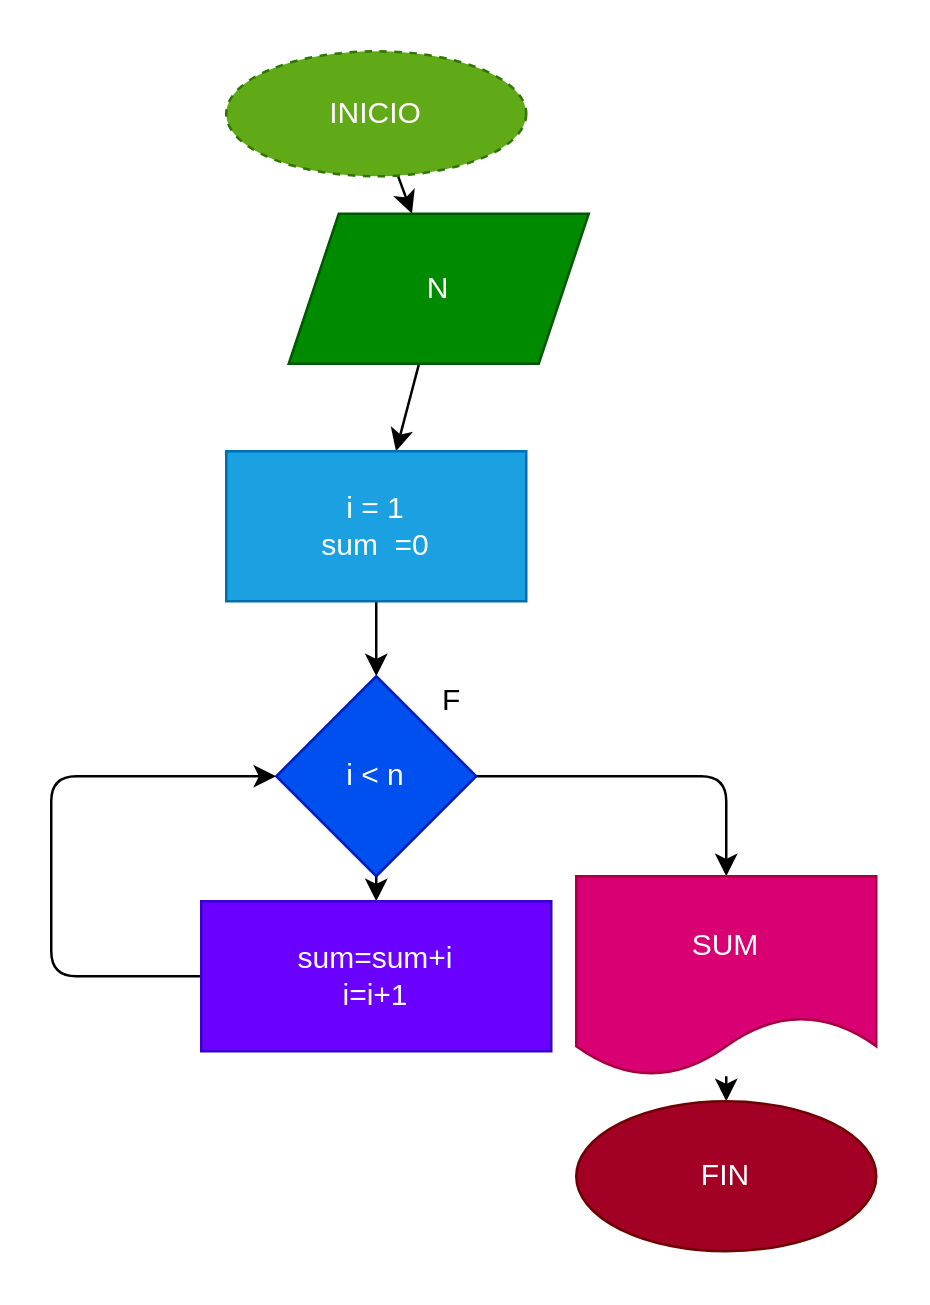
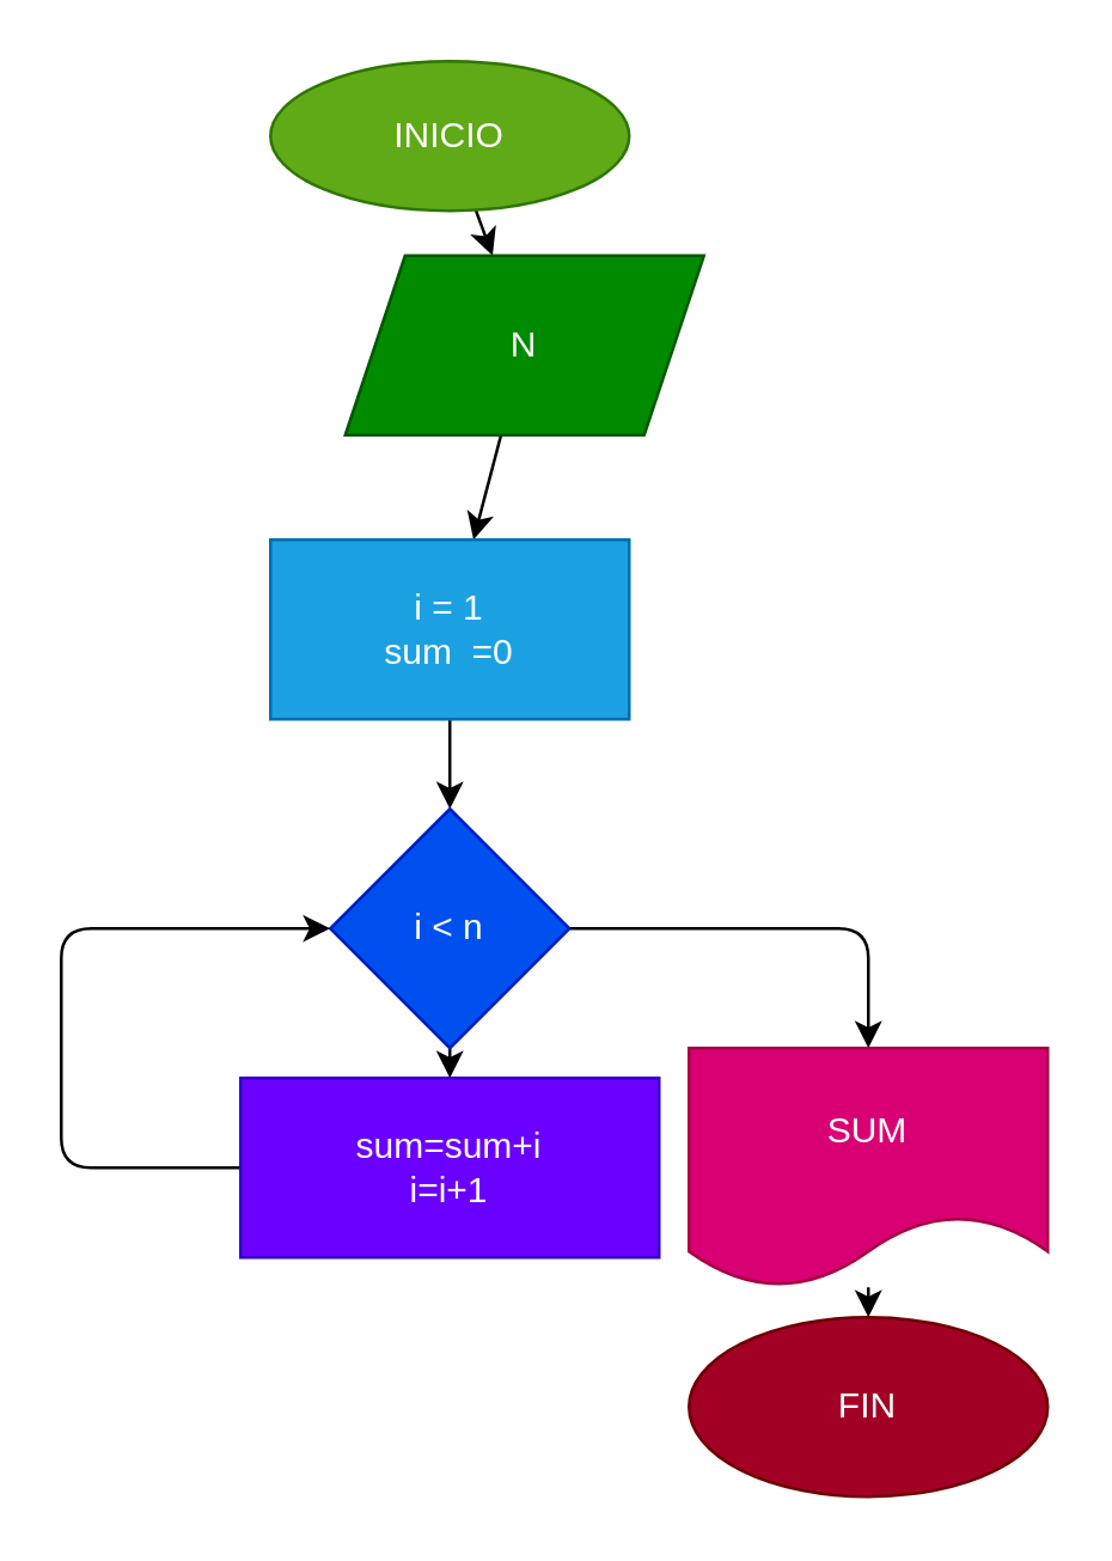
  <mxCell id="0" />
  <mxCell id="1" parent="0" />
  <mxCell id="2" value="" style="edgeStyle=none;html=1;" edge="1" parent="1" source="3" target="10"><mxGeometry relative="1" as="geometry"><mxPoint x="150" y="110" as="targetPoint" /></mxGeometry></mxCell>
- <mxCell id="3" value="INICIO" style="ellipse;whiteSpace=wrap;html=1;fillColor=#60a917;fontColor=#ffffff;strokeColor=#2D7600;dashed=1;" vertex="1" parent="1"><mxGeometry x="90" y="20" width="120" height="50" as="geometry" /></mxCell>
+ <mxCell id="3" value="INICIO" style="ellipse;whiteSpace=wrap;html=1;fillColor=#60a917;fontColor=#ffffff;strokeColor=#2D7600;" vertex="1" parent="1"><mxGeometry x="90" y="20" width="120" height="50" as="geometry" /></mxCell>
  <mxCell id="4" value="" style="edgeStyle=none;html=1;" edge="1" parent="1" target="8"><mxGeometry relative="1" as="geometry"><mxPoint x="150" y="230" as="sourcePoint" /></mxGeometry></mxCell>
  <mxCell id="5" style="edgeStyle=none;html=1;exitX=0.5;exitY=1;exitDx=0;exitDy=0;" edge="1" parent="1"><mxGeometry relative="1" as="geometry"><mxPoint x="150" y="220" as="targetPoint" /><mxPoint x="150" y="230" as="sourcePoint" /></mxGeometry></mxCell>
  <mxCell id="6" value="" style="edgeStyle=none;html=1;" edge="1" parent="1" source="8" target="14"><mxGeometry relative="1" as="geometry"><Array as="points"><mxPoint x="290" y="310" /></Array></mxGeometry></mxCell>
  <mxCell id="7" value="" style="edgeStyle=none;html=1;" edge="1" parent="1" source="8" target="16"><mxGeometry relative="1" as="geometry" /></mxCell>
  <mxCell id="8" value="i &amp;lt; n" style="rhombus;whiteSpace=wrap;html=1;fillColor=#0050ef;fontColor=#ffffff;strokeColor=#001DBC;" vertex="1" parent="1"><mxGeometry x="110" y="270" width="80" height="80" as="geometry" /></mxCell>
  <mxCell id="9" value="" style="edgeStyle=none;html=1;" edge="1" parent="1" source="10" target="11"><mxGeometry relative="1" as="geometry" /></mxCell>
  <mxCell id="10" value="N" style="shape=parallelogram;perimeter=parallelogramPerimeter;whiteSpace=wrap;html=1;fixedSize=1;fillColor=#008a00;fontColor=#ffffff;strokeColor=#005700;" vertex="1" parent="1"><mxGeometry x="115" y="85" width="120" height="60" as="geometry" /></mxCell>
  <mxCell id="11" value="i = 1&lt;br&gt;sum&amp;nbsp; =0" style="whiteSpace=wrap;html=1;fillColor=#1ba1e2;fontColor=#ffffff;strokeColor=#006EAF;" vertex="1" parent="1"><mxGeometry x="90" y="180" width="120" height="60" as="geometry" /></mxCell>
- <mxCell id="12" value="F" style="text;html=1;align=center;verticalAlign=middle;resizable=0;points=[];autosize=1;strokeColor=none;fillColor=none;" vertex="1" parent="1"><mxGeometry x="170" y="270" width="20" height="20" as="geometry" /></mxCell>
  <mxCell id="13" value="" style="edgeStyle=none;html=1;" edge="1" parent="1" source="14" target="17"><mxGeometry relative="1" as="geometry" /></mxCell>
  <mxCell id="14" value="SUM" style="shape=document;whiteSpace=wrap;html=1;boundedLbl=1;fillColor=#d80073;fontColor=#ffffff;strokeColor=#A50040;" vertex="1" parent="1"><mxGeometry x="230" y="350" width="120" height="80" as="geometry" /></mxCell>
  <mxCell id="15" style="edgeStyle=none;html=1;entryX=0;entryY=0.5;entryDx=0;entryDy=0;" edge="1" parent="1" source="16" target="8"><mxGeometry relative="1" as="geometry"><Array as="points"><mxPoint x="20" y="390" /><mxPoint x="20" y="310" /></Array></mxGeometry></mxCell>
  <mxCell id="16" value="sum=sum+i&lt;br&gt;i=i+1" style="whiteSpace=wrap;html=1;fillColor=#6a00ff;fontColor=#ffffff;strokeColor=#3700CC;" vertex="1" parent="1"><mxGeometry x="80" y="360" width="140" height="60" as="geometry" /></mxCell>
  <mxCell id="17" value="FIN" style="ellipse;whiteSpace=wrap;html=1;fillColor=#a20025;fontColor=#ffffff;strokeColor=#6F0000;" vertex="1" parent="1"><mxGeometry x="230" y="440" width="120" height="60" as="geometry" /></mxCell>
